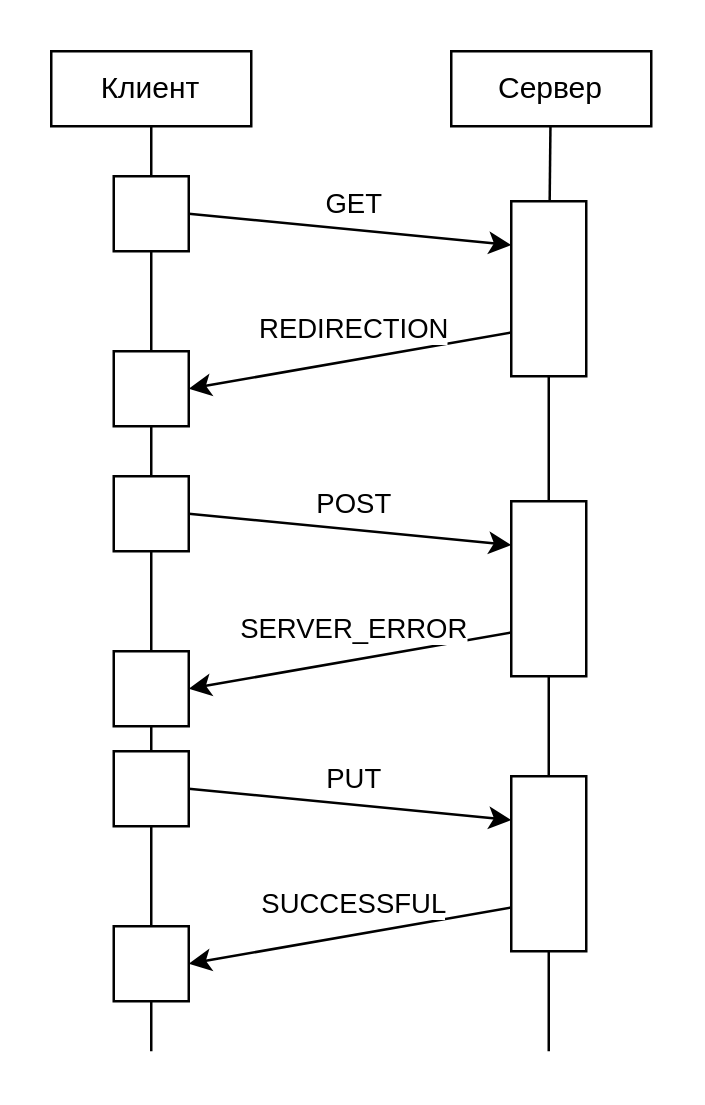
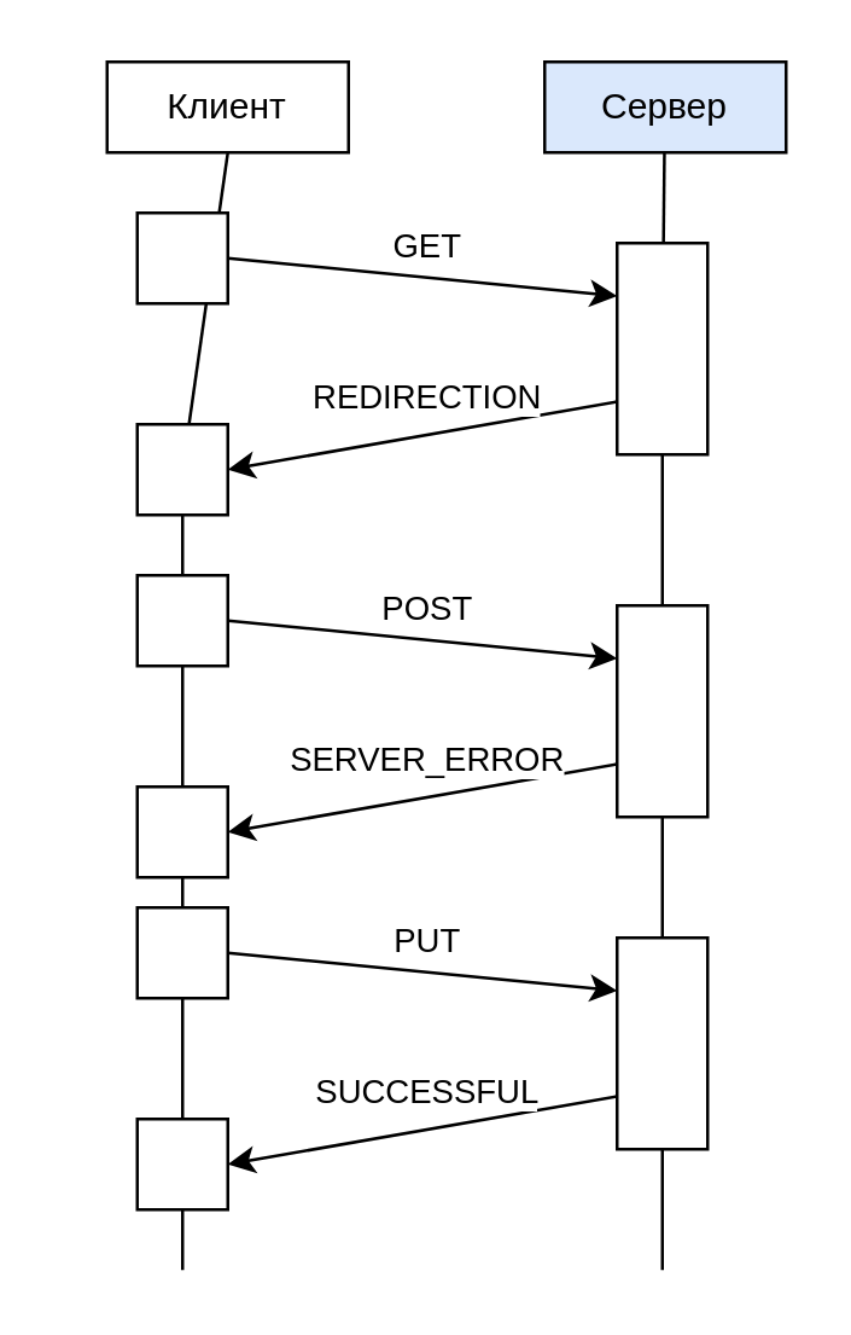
  <mxCell id="0" />
  <mxCell id="1" parent="0" />
- <mxCell id="2" value="Клиент" style="rounded=0;whiteSpace=wrap;html=1;" vertex="1" parent="1"><mxGeometry x="20" y="20" width="80" height="30" as="geometry" /></mxCell>
- <mxCell id="3" value="Сервер" style="rounded=0;whiteSpace=wrap;html=1;" vertex="1" parent="1"><mxGeometry x="180" y="20" width="80" height="30" as="geometry" /></mxCell>
+ <mxCell id="2" value="Клиент" style="rounded=0;whiteSpace=wrap;html=1;" vertex="1" parent="1"><mxGeometry x="35" y="20" width="80" height="30" as="geometry" /></mxCell>
+ <mxCell id="3" value="Сервер" style="rounded=0;whiteSpace=wrap;html=1;fillColor=#dae8fc;" vertex="1" parent="1"><mxGeometry x="180" y="20" width="80" height="30" as="geometry" /></mxCell>
  <mxCell id="4" value="" style="endArrow=none;html=1;rounded=0;entryX=0.5;entryY=1;entryDx=0;entryDy=0;" edge="1" parent="1" source="12" target="2"><mxGeometry width="50" height="50" relative="1" as="geometry"><mxPoint x="60" y="380" as="sourcePoint" /><mxPoint x="210" y="180" as="targetPoint" /></mxGeometry></mxCell>
  <mxCell id="5" value="" style="endArrow=none;html=1;rounded=0;entryX=0.5;entryY=1;entryDx=0;entryDy=0;" edge="1" parent="1" source="10"><mxGeometry width="50" height="50" relative="1" as="geometry"><mxPoint x="219.68" y="380" as="sourcePoint" /><mxPoint x="219.68" y="50" as="targetPoint" /></mxGeometry></mxCell>
  <mxCell id="6" style="rounded=0;orthogonalLoop=1;jettySize=auto;html=1;exitX=1;exitY=0.5;exitDx=0;exitDy=0;entryX=0;entryY=0.25;entryDx=0;entryDy=0;" edge="1" parent="1" source="8" target="10"><mxGeometry relative="1" as="geometry" /></mxCell>
  <mxCell id="7" value="GET" style="edgeLabel;html=1;align=center;verticalAlign=middle;resizable=0;points=[];" vertex="1" connectable="0" parent="6"><mxGeometry x="-0.056" y="3" relative="1" as="geometry"><mxPoint x="4" y="-7" as="offset" /></mxGeometry></mxCell>
  <mxCell id="8" value="" style="rounded=0;whiteSpace=wrap;html=1;" vertex="1" parent="1"><mxGeometry x="45" y="70" width="30" height="30" as="geometry" /></mxCell>
  <mxCell id="9" value="" style="endArrow=none;html=1;rounded=0;entryX=0.5;entryY=1;entryDx=0;entryDy=0;" edge="1" parent="1" target="10"><mxGeometry width="50" height="50" relative="1" as="geometry"><mxPoint x="219" y="420" as="sourcePoint" /><mxPoint x="219.68" y="50" as="targetPoint" /></mxGeometry></mxCell>
  <mxCell id="10" value="" style="rounded=0;whiteSpace=wrap;html=1;" vertex="1" parent="1"><mxGeometry x="204" y="80" width="30" height="70" as="geometry" /></mxCell>
  <mxCell id="11" value="" style="endArrow=none;html=1;rounded=0;entryX=0.5;entryY=1;entryDx=0;entryDy=0;" edge="1" parent="1" target="12"><mxGeometry width="50" height="50" relative="1" as="geometry"><mxPoint x="60" y="420" as="sourcePoint" /><mxPoint x="60" y="50" as="targetPoint" /></mxGeometry></mxCell>
  <mxCell id="12" value="" style="rounded=0;whiteSpace=wrap;html=1;" vertex="1" parent="1"><mxGeometry x="45" y="140" width="30" height="30" as="geometry" /></mxCell>
  <mxCell id="13" style="rounded=0;orthogonalLoop=1;jettySize=auto;html=1;entryX=1;entryY=0.5;entryDx=0;entryDy=0;exitX=0;exitY=0.75;exitDx=0;exitDy=0;" edge="1" parent="1" source="10" target="12"><mxGeometry relative="1" as="geometry"><mxPoint x="190" y="120" as="sourcePoint" /><mxPoint x="214" y="105" as="targetPoint" /></mxGeometry></mxCell>
  <mxCell id="14" value="REDIRECTION" style="edgeLabel;html=1;align=center;verticalAlign=middle;resizable=0;points=[];" vertex="1" connectable="0" parent="13"><mxGeometry x="-0.056" y="3" relative="1" as="geometry"><mxPoint x="-3" y="-16" as="offset" /></mxGeometry></mxCell>
  <mxCell id="15" style="rounded=0;orthogonalLoop=1;jettySize=auto;html=1;exitX=1;exitY=0.5;exitDx=0;exitDy=0;entryX=0;entryY=0.25;entryDx=0;entryDy=0;" edge="1" parent="1" source="17" target="18"><mxGeometry relative="1" as="geometry" /></mxCell>
  <mxCell id="16" value="POST" style="edgeLabel;html=1;align=center;verticalAlign=middle;resizable=0;points=[];" vertex="1" connectable="0" parent="15"><mxGeometry x="-0.056" y="3" relative="1" as="geometry"><mxPoint x="4" y="-7" as="offset" /></mxGeometry></mxCell>
  <mxCell id="17" value="" style="rounded=0;whiteSpace=wrap;html=1;" vertex="1" parent="1"><mxGeometry x="45" y="190" width="30" height="30" as="geometry" /></mxCell>
  <mxCell id="18" value="" style="rounded=0;whiteSpace=wrap;html=1;" vertex="1" parent="1"><mxGeometry x="204" y="200" width="30" height="70" as="geometry" /></mxCell>
  <mxCell id="19" value="" style="rounded=0;whiteSpace=wrap;html=1;" vertex="1" parent="1"><mxGeometry x="45" y="260" width="30" height="30" as="geometry" /></mxCell>
  <mxCell id="20" style="rounded=0;orthogonalLoop=1;jettySize=auto;html=1;entryX=1;entryY=0.5;entryDx=0;entryDy=0;exitX=0;exitY=0.75;exitDx=0;exitDy=0;" edge="1" parent="1" source="18" target="19"><mxGeometry relative="1" as="geometry"><mxPoint x="190" y="240" as="sourcePoint" /><mxPoint x="214" y="225" as="targetPoint" /></mxGeometry></mxCell>
  <mxCell id="21" value="SERVER_ERROR" style="edgeLabel;html=1;align=center;verticalAlign=middle;resizable=0;points=[];" vertex="1" connectable="0" parent="20"><mxGeometry x="-0.056" y="3" relative="1" as="geometry"><mxPoint x="-3" y="-16" as="offset" /></mxGeometry></mxCell>
  <mxCell id="22" style="rounded=0;orthogonalLoop=1;jettySize=auto;html=1;exitX=1;exitY=0.5;exitDx=0;exitDy=0;entryX=0;entryY=0.25;entryDx=0;entryDy=0;" edge="1" parent="1" source="24" target="25"><mxGeometry relative="1" as="geometry" /></mxCell>
  <mxCell id="23" value="PUT" style="edgeLabel;html=1;align=center;verticalAlign=middle;resizable=0;points=[];" vertex="1" connectable="0" parent="22"><mxGeometry x="-0.056" y="3" relative="1" as="geometry"><mxPoint x="4" y="-7" as="offset" /></mxGeometry></mxCell>
  <mxCell id="24" value="" style="rounded=0;whiteSpace=wrap;html=1;" vertex="1" parent="1"><mxGeometry x="45" y="300" width="30" height="30" as="geometry" /></mxCell>
  <mxCell id="25" value="" style="rounded=0;whiteSpace=wrap;html=1;" vertex="1" parent="1"><mxGeometry x="204" y="310" width="30" height="70" as="geometry" /></mxCell>
  <mxCell id="26" value="" style="rounded=0;whiteSpace=wrap;html=1;" vertex="1" parent="1"><mxGeometry x="45" y="370" width="30" height="30" as="geometry" /></mxCell>
  <mxCell id="27" style="rounded=0;orthogonalLoop=1;jettySize=auto;html=1;entryX=1;entryY=0.5;entryDx=0;entryDy=0;exitX=0;exitY=0.75;exitDx=0;exitDy=0;" edge="1" parent="1" source="25" target="26"><mxGeometry relative="1" as="geometry"><mxPoint x="190" y="350" as="sourcePoint" /><mxPoint x="214" y="335" as="targetPoint" /></mxGeometry></mxCell>
  <mxCell id="28" value="SUCCESSFUL" style="edgeLabel;html=1;align=center;verticalAlign=middle;resizable=0;points=[];" vertex="1" connectable="0" parent="27"><mxGeometry x="-0.056" y="3" relative="1" as="geometry"><mxPoint x="-3" y="-16" as="offset" /></mxGeometry></mxCell>
